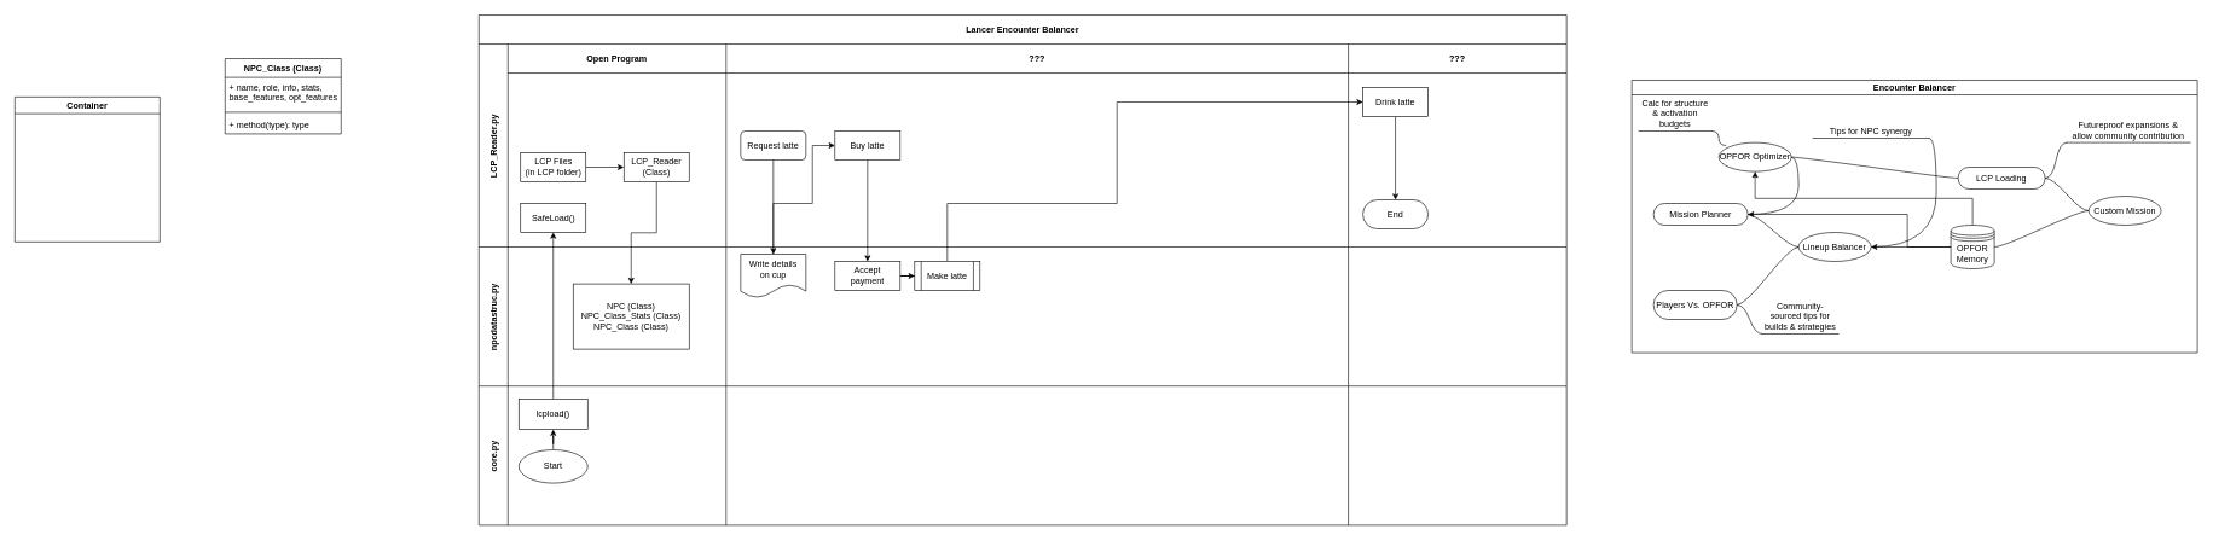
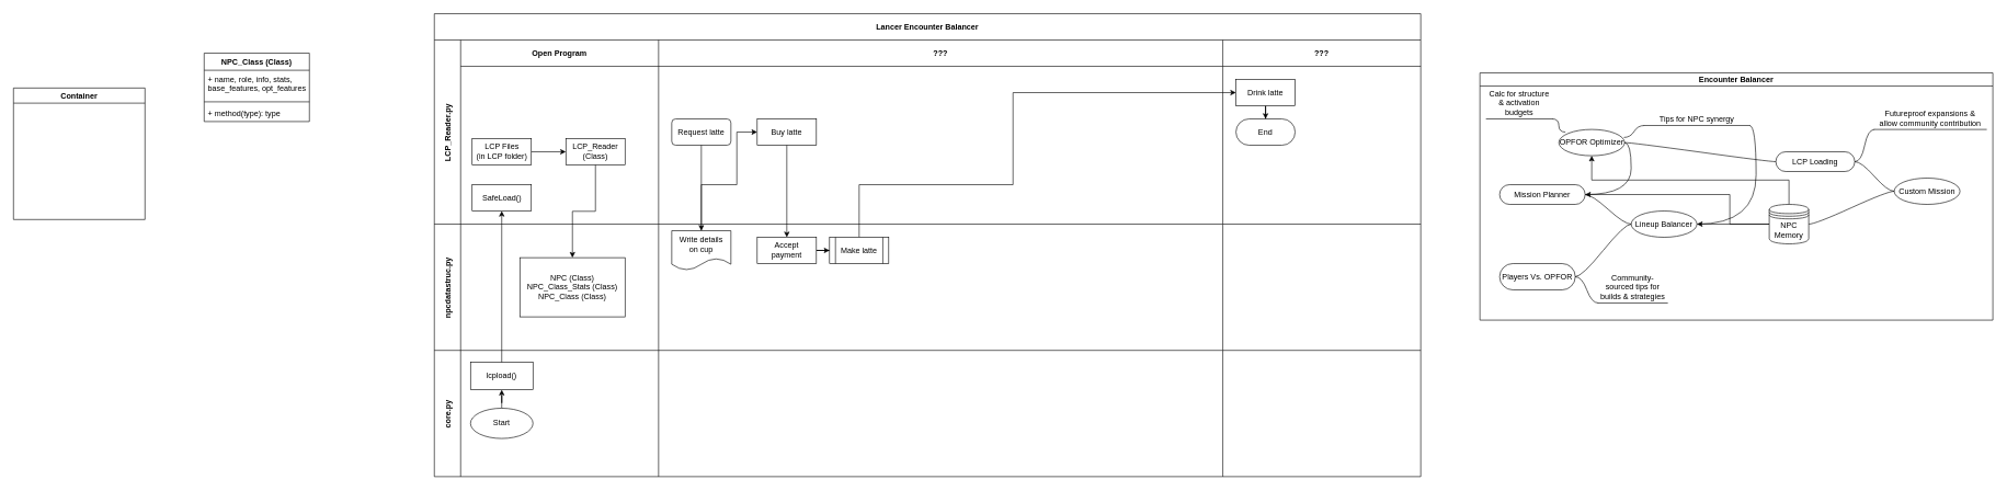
  <mxCell id="0" />
  <mxCell id="1" parent="0" />
  <mxCell id="2" value="Lancer Encounter Balancer" style="shape=table;childLayout=tableLayout;startSize=40;collapsible=0;recursiveResize=0;expand=0;fillColor=none;fontStyle=1;movable=1;resizable=1;rotatable=1;deletable=1;editable=1;locked=0;connectable=1;swimlaneLine=1;" parent="1" vertex="1"><mxGeometry x="660" y="20" width="1500" height="704" as="geometry" /></mxCell>
  <mxCell id="3" value="LCP_Reader.py" style="shape=tableRow;horizontal=0;swimlaneHead=0;swimlaneBody=0;top=0;left=0;bottom=0;right=0;fillColor=none;points=[[0,0.5],[1,0.5]];portConstraint=eastwest;startSize=40;collapsible=0;recursiveResize=0;expand=0;fontStyle=1;" parent="2" vertex="1"><mxGeometry y="40" width="1500" height="280" as="geometry" /></mxCell>
  <mxCell id="4" value="Open Program" style="swimlane;swimlaneHead=0;swimlaneBody=0;connectable=0;fillColor=none;startSize=40;collapsible=0;recursiveResize=0;expand=0;fontStyle=1;" parent="3" vertex="1"><mxGeometry x="40" width="301" height="280" as="geometry"><mxRectangle width="301" height="280" as="alternateBounds" /></mxGeometry></mxCell>
  <mxCell id="5" value="SafeLoad()" style="rounded=0;whiteSpace=wrap;html=1;" parent="4" vertex="1"><mxGeometry x="17.5" y="220" width="90" height="40" as="geometry" /></mxCell>
  <mxCell id="6" value="" style="edgeStyle=orthogonalEdgeStyle;rounded=0;orthogonalLoop=1;jettySize=auto;html=1;" edge="1" parent="4" source="7" target="8"><mxGeometry relative="1" as="geometry" /></mxCell>
  <mxCell id="7" value="&lt;div&gt;LCP Files&lt;/div&gt;&lt;div&gt;(in LCP folder)&lt;br&gt;&lt;/div&gt;" style="rounded=0;whiteSpace=wrap;html=1;" vertex="1" parent="4"><mxGeometry x="17.5" y="150" width="90" height="40" as="geometry" /></mxCell>
  <mxCell id="8" value="&lt;div&gt;LCP_Reader&lt;/div&gt;&lt;div&gt;(Class)&lt;br&gt;&lt;/div&gt;" style="rounded=0;whiteSpace=wrap;html=1;" vertex="1" parent="4"><mxGeometry x="160" y="150" width="90" height="40" as="geometry" /></mxCell>
  <mxCell id="9" value="???" style="swimlane;swimlaneHead=0;swimlaneBody=0;connectable=0;fillColor=none;startSize=40;collapsible=0;recursiveResize=0;expand=0;fontStyle=1;" parent="3" vertex="1"><mxGeometry x="341" width="858" height="280" as="geometry"><mxRectangle width="858" height="280" as="alternateBounds" /></mxGeometry></mxCell>
  <mxCell id="10" value="Request latte" style="whiteSpace=wrap;html=1;rounded=1;" parent="9" vertex="1"><mxGeometry x="20" y="120" width="90" height="40" as="geometry" /></mxCell>
  <mxCell id="11" value="Buy latte" style="rounded=0;whiteSpace=wrap;html=1;" parent="9" vertex="1"><mxGeometry x="150" y="120" width="90" height="40" as="geometry" /></mxCell>
  <mxCell id="12" value="???" style="swimlane;swimlaneHead=0;swimlaneBody=0;connectable=0;fillColor=none;startSize=40;collapsible=0;recursiveResize=0;expand=0;fontStyle=1;" parent="3" vertex="1"><mxGeometry x="1199" width="301" height="280" as="geometry"><mxRectangle width="301" height="280" as="alternateBounds" /></mxGeometry></mxCell>
  <mxCell id="13" style="edgeStyle=orthogonalEdgeStyle;rounded=0;orthogonalLoop=1;jettySize=auto;html=1;" parent="12" source="14" target="15" edge="1"><mxGeometry relative="1" as="geometry" /></mxCell>
  <mxCell id="14" value="Drink latte" style="rounded=0;whiteSpace=wrap;html=1;" parent="12" vertex="1"><mxGeometry x="20" y="60" width="90" height="40" as="geometry" /></mxCell>
- <mxCell id="15" value="End" style="rounded=1;whiteSpace=wrap;html=1;arcSize=50;" parent="12" vertex="1"><mxGeometry x="20" y="215" width="90" height="40" as="geometry" /></mxCell>
+ <mxCell id="15" value="End" style="rounded=1;whiteSpace=wrap;html=1;arcSize=50;" parent="12" vertex="1"><mxGeometry x="20" y="120" width="90" height="40" as="geometry" /></mxCell>
  <mxCell id="16" value="" style="edgeStyle=orthogonalEdgeStyle;rounded=0;orthogonalLoop=1;jettySize=auto;html=1;" parent="2" source="10" target="26" edge="1"><mxGeometry relative="1" as="geometry" /></mxCell>
  <mxCell id="17" value="" style="edgeStyle=orthogonalEdgeStyle;rounded=0;orthogonalLoop=1;jettySize=auto;html=1;" parent="2" source="26" target="11" edge="1"><mxGeometry relative="1" as="geometry"><Array as="points"><mxPoint x="406" y="260" /><mxPoint x="460" y="260" /><mxPoint x="460" y="180" /></Array></mxGeometry></mxCell>
  <mxCell id="18" value="" style="edgeStyle=orthogonalEdgeStyle;rounded=0;orthogonalLoop=1;jettySize=auto;html=1;" parent="2" source="11" target="25" edge="1"><mxGeometry relative="1" as="geometry" /></mxCell>
  <mxCell id="19" style="edgeStyle=orthogonalEdgeStyle;rounded=0;orthogonalLoop=1;jettySize=auto;html=1;" parent="2" source="27" target="14" edge="1"><mxGeometry relative="1" as="geometry"><Array as="points"><mxPoint x="646" y="260" /><mxPoint x="880" y="260" /><mxPoint x="880" y="120" /></Array></mxGeometry></mxCell>
  <mxCell id="20" value="npcdatastruc.py" style="shape=tableRow;horizontal=0;swimlaneHead=0;swimlaneBody=0;top=0;left=0;bottom=0;right=0;fillColor=none;points=[[0,0.5],[1,0.5]];portConstraint=eastwest;startSize=40;collapsible=0;recursiveResize=0;expand=0;fontStyle=1;" parent="2" vertex="1"><mxGeometry y="320" width="1500" height="192" as="geometry" /></mxCell>
  <mxCell id="21" value="" style="swimlane;swimlaneHead=0;swimlaneBody=0;connectable=0;fillColor=none;startSize=0;collapsible=0;recursiveResize=0;expand=0;fontStyle=1;" parent="20" vertex="1"><mxGeometry x="40" width="301" height="192" as="geometry"><mxRectangle width="301" height="192" as="alternateBounds" /></mxGeometry></mxCell>
  <mxCell id="22" value="&lt;div&gt;NPC (Class)&lt;/div&gt;&lt;div&gt;NPC_Class_Stats (Class)&lt;/div&gt;&lt;div&gt;NPC_Class (Class)&lt;br&gt;&lt;/div&gt;" style="rounded=0;whiteSpace=wrap;html=1;" vertex="1" parent="21"><mxGeometry x="90" y="51" width="160" height="90" as="geometry" /></mxCell>
  <mxCell id="23" value="" style="swimlane;swimlaneHead=0;swimlaneBody=0;connectable=0;fillColor=none;startSize=0;collapsible=0;recursiveResize=0;expand=0;fontStyle=1;strokeColor=default;" parent="20" vertex="1"><mxGeometry x="341" width="858" height="192" as="geometry"><mxRectangle width="858" height="192" as="alternateBounds" /></mxGeometry></mxCell>
  <mxCell id="24" value="" style="edgeStyle=orthogonalEdgeStyle;rounded=0;orthogonalLoop=1;jettySize=auto;html=1;" parent="23" source="25" target="27" edge="1"><mxGeometry relative="1" as="geometry" /></mxCell>
  <mxCell id="25" value="Accept&lt;br&gt;payment" style="rounded=0;whiteSpace=wrap;html=1;" parent="23" vertex="1"><mxGeometry x="150" y="20" width="90" height="40" as="geometry" /></mxCell>
  <mxCell id="26" value="Write details&lt;br&gt;on cup" style="shape=document;whiteSpace=wrap;html=1;boundedLbl=1;" parent="23" vertex="1"><mxGeometry x="20" y="10" width="90" height="60" as="geometry" /></mxCell>
  <mxCell id="27" value="Make latte" style="shape=process;whiteSpace=wrap;html=1;backgroundOutline=1;" parent="23" vertex="1"><mxGeometry x="260" y="20" width="90" height="40" as="geometry" /></mxCell>
  <mxCell id="28" value="" style="swimlane;swimlaneHead=0;swimlaneBody=0;connectable=0;fillColor=none;startSize=0;collapsible=0;recursiveResize=0;expand=0;fontStyle=1;" parent="20" vertex="1"><mxGeometry x="1199" width="301" height="192" as="geometry"><mxRectangle width="301" height="192" as="alternateBounds" /></mxGeometry></mxCell>
  <mxCell id="29" value="core.py" style="shape=tableRow;horizontal=0;swimlaneHead=0;swimlaneBody=0;top=0;left=0;bottom=0;right=0;fillColor=none;points=[[0,0.5],[1,0.5]];portConstraint=eastwest;startSize=40;collapsible=0;recursiveResize=0;expand=0;fontStyle=1;" vertex="1" parent="2"><mxGeometry y="512" width="1500" height="192" as="geometry" /></mxCell>
  <mxCell id="30" style="swimlane;swimlaneHead=0;swimlaneBody=0;connectable=0;fillColor=none;startSize=0;collapsible=0;recursiveResize=0;expand=0;fontStyle=1;" vertex="1" parent="29"><mxGeometry x="40" width="301" height="192" as="geometry"><mxRectangle width="301" height="192" as="alternateBounds" /></mxGeometry></mxCell>
  <mxCell id="31" value="" style="edgeStyle=orthogonalEdgeStyle;rounded=0;orthogonalLoop=1;jettySize=auto;html=1;entryX=0.5;entryY=1;entryDx=0;entryDy=0;" edge="1" parent="30" source="32" target="33"><mxGeometry relative="1" as="geometry" /></mxCell>
  <mxCell id="32" value="Start" style="ellipse;whiteSpace=wrap;html=1;strokeColor=default;" vertex="1" parent="30"><mxGeometry x="15" y="88" width="95" height="46" as="geometry" /></mxCell>
  <mxCell id="33" value="lcpload()" style="rounded=0;whiteSpace=wrap;html=1;strokeColor=default;" vertex="1" parent="30"><mxGeometry x="15" y="18" width="95" height="42" as="geometry" /></mxCell>
  <mxCell id="34" style="swimlane;swimlaneHead=0;swimlaneBody=0;connectable=0;fillColor=none;startSize=0;collapsible=0;recursiveResize=0;expand=0;fontStyle=1;strokeColor=default;" vertex="1" parent="29"><mxGeometry x="341" width="858" height="192" as="geometry"><mxRectangle width="858" height="192" as="alternateBounds" /></mxGeometry></mxCell>
  <mxCell id="35" style="swimlane;swimlaneHead=0;swimlaneBody=0;connectable=0;fillColor=none;startSize=0;collapsible=0;recursiveResize=0;expand=0;fontStyle=1;" vertex="1" parent="29"><mxGeometry x="1199" width="301" height="192" as="geometry"><mxRectangle width="301" height="192" as="alternateBounds" /></mxGeometry></mxCell>
  <mxCell id="36" value="" style="edgeStyle=orthogonalEdgeStyle;rounded=0;orthogonalLoop=1;jettySize=auto;html=1;entryX=0.5;entryY=1;entryDx=0;entryDy=0;" edge="1" parent="2" source="33" target="5"><mxGeometry relative="1" as="geometry"><mxPoint x="102.5" y="459" as="targetPoint" /></mxGeometry></mxCell>
  <mxCell id="37" value="" style="edgeStyle=orthogonalEdgeStyle;rounded=0;orthogonalLoop=1;jettySize=auto;html=1;" edge="1" parent="2" source="8" target="22"><mxGeometry relative="1" as="geometry" /></mxCell>
  <mxCell id="38" value="Container" style="swimlane;strokeColor=default;" vertex="1" parent="1"><mxGeometry x="20" y="133" width="200" height="200" as="geometry" /></mxCell>
  <mxCell id="39" value="NPC_Class (Class)" style="swimlane;fontStyle=1;align=center;verticalAlign=top;childLayout=stackLayout;horizontal=1;startSize=26;horizontalStack=0;resizeParent=1;resizeParentMax=0;resizeLast=0;collapsible=1;marginBottom=0;strokeColor=default;" vertex="1" parent="1"><mxGeometry x="310" y="80" width="160" height="104" as="geometry"><mxRectangle x="-750" y="130" width="150" height="30" as="alternateBounds" /></mxGeometry></mxCell>
  <mxCell id="40" value="+ name, role, info, stats,&#10;base_features, opt_features" style="text;strokeColor=none;fillColor=none;align=left;verticalAlign=top;spacingLeft=4;spacingRight=4;overflow=hidden;rotatable=0;points=[[0,0.5],[1,0.5]];portConstraint=eastwest;" vertex="1" parent="39"><mxGeometry y="26" width="160" height="44" as="geometry" /></mxCell>
  <mxCell id="41" value="" style="line;strokeWidth=1;fillColor=none;align=left;verticalAlign=middle;spacingTop=-1;spacingLeft=3;spacingRight=3;rotatable=0;labelPosition=right;points=[];portConstraint=eastwest;strokeColor=inherit;" vertex="1" parent="39"><mxGeometry y="70" width="160" height="8" as="geometry" /></mxCell>
  <mxCell id="42" value="+ method(type): type" style="text;strokeColor=none;fillColor=none;align=left;verticalAlign=top;spacingLeft=4;spacingRight=4;overflow=hidden;rotatable=0;points=[[0,0.5],[1,0.5]];portConstraint=eastwest;" vertex="1" parent="39"><mxGeometry y="78" width="160" height="26" as="geometry" /></mxCell>
  <mxCell id="43" value="Encounter Balancer" style="swimlane;startSize=20;horizontal=1;containerType=tree;strokeColor=default;" vertex="1" parent="1"><mxGeometry x="2250" y="110" width="780" height="376" as="geometry" /></mxCell>
  <mxCell id="44" style="edgeStyle=entityRelationEdgeStyle;rounded=0;orthogonalLoop=1;jettySize=auto;html=1;startArrow=none;endArrow=none;segment=10;curved=1;sourcePerimeterSpacing=0;targetPerimeterSpacing=0;" edge="1" parent="43" source="45" target="68"><mxGeometry relative="1" as="geometry" /></mxCell>
  <mxCell id="45" value="Custom Mission" style="ellipse;whiteSpace=wrap;html=1;align=center;treeFolding=1;treeMoving=1;newEdgeStyle={&quot;edgeStyle&quot;:&quot;entityRelationEdgeStyle&quot;,&quot;startArrow&quot;:&quot;none&quot;,&quot;endArrow&quot;:&quot;none&quot;,&quot;segment&quot;:10,&quot;curved&quot;:1,&quot;sourcePerimeterSpacing&quot;:0,&quot;targetPerimeterSpacing&quot;:0};strokeColor=default;" vertex="1" parent="43"><mxGeometry x="630" y="160" width="100" height="40" as="geometry" /></mxCell>
  <mxCell id="46" value="LCP Loading" style="whiteSpace=wrap;html=1;rounded=1;arcSize=50;align=center;verticalAlign=middle;strokeWidth=1;autosize=1;spacing=4;treeFolding=1;treeMoving=1;newEdgeStyle={&quot;edgeStyle&quot;:&quot;entityRelationEdgeStyle&quot;,&quot;startArrow&quot;:&quot;none&quot;,&quot;endArrow&quot;:&quot;none&quot;,&quot;segment&quot;:10,&quot;curved&quot;:1,&quot;sourcePerimeterSpacing&quot;:0,&quot;targetPerimeterSpacing&quot;:0};strokeColor=default;" vertex="1" parent="43"><mxGeometry x="450" y="120" width="120" height="30" as="geometry" /></mxCell>
  <mxCell id="47" value="" style="edgeStyle=entityRelationEdgeStyle;startArrow=none;endArrow=none;segment=10;curved=1;sourcePerimeterSpacing=0;targetPerimeterSpacing=0;rounded=0;" edge="1" target="46" parent="43" source="45"><mxGeometry relative="1" as="geometry"><mxPoint x="510" y="35" as="sourcePoint" /></mxGeometry></mxCell>
  <mxCell id="48" style="edgeStyle=entityRelationEdgeStyle;rounded=0;orthogonalLoop=1;jettySize=auto;html=1;startArrow=none;endArrow=none;segment=10;curved=1;sourcePerimeterSpacing=0;targetPerimeterSpacing=0;exitX=1;exitY=0.5;exitDx=0;exitDy=0;" edge="1" parent="43" source="49" target="46"><mxGeometry relative="1" as="geometry" /></mxCell>
  <mxCell id="49" value="OPFOR Optimizer" style="ellipse;whiteSpace=wrap;html=1;align=center;newEdgeStyle={&quot;edgeStyle&quot;:&quot;entityRelationEdgeStyle&quot;,&quot;startArrow&quot;:&quot;none&quot;,&quot;endArrow&quot;:&quot;none&quot;,&quot;segment&quot;:10,&quot;curved&quot;:1,&quot;sourcePerimeterSpacing&quot;:0,&quot;targetPerimeterSpacing&quot;:0};treeFolding=1;treeMoving=1;strokeColor=default;" vertex="1" parent="43"><mxGeometry x="120" y="86" width="100" height="40" as="geometry" /></mxCell>
  <mxCell id="50" style="edgeStyle=entityRelationEdgeStyle;rounded=0;orthogonalLoop=1;jettySize=auto;html=1;startArrow=none;endArrow=none;segment=10;curved=1;sourcePerimeterSpacing=0;targetPerimeterSpacing=0;exitX=1;exitY=0.5;exitDx=0;exitDy=0;" edge="1" parent="43" source="51" target="52"><mxGeometry relative="1" as="geometry" /></mxCell>
  <mxCell id="51" value="Lineup Balancer" style="ellipse;whiteSpace=wrap;html=1;align=center;newEdgeStyle={&quot;edgeStyle&quot;:&quot;entityRelationEdgeStyle&quot;,&quot;startArrow&quot;:&quot;none&quot;,&quot;endArrow&quot;:&quot;none&quot;,&quot;segment&quot;:10,&quot;curved&quot;:1,&quot;sourcePerimeterSpacing&quot;:0,&quot;targetPerimeterSpacing&quot;:0};treeFolding=1;treeMoving=1;strokeColor=default;" vertex="1" parent="43"><mxGeometry x="230" y="210" width="100" height="40" as="geometry" /></mxCell>
  <mxCell id="52" value="&lt;div&gt;Tips for NPC synergy&lt;/div&gt;" style="whiteSpace=wrap;html=1;shape=partialRectangle;top=0;left=0;bottom=1;right=0;points=[[0,1],[1,1]];fillColor=none;align=center;verticalAlign=bottom;routingCenterY=0.5;snapToPoint=1;recursiveResize=0;autosize=1;treeFolding=1;treeMoving=1;newEdgeStyle={&quot;edgeStyle&quot;:&quot;entityRelationEdgeStyle&quot;,&quot;startArrow&quot;:&quot;none&quot;,&quot;endArrow&quot;:&quot;none&quot;,&quot;segment&quot;:10,&quot;curved&quot;:1,&quot;sourcePerimeterSpacing&quot;:0,&quot;targetPerimeterSpacing&quot;:0};strokeColor=default;" vertex="1" parent="43"><mxGeometry x="250" y="50" width="160" height="30" as="geometry" /></mxCell>
+ <mxCell id="53" value="" style="edgeStyle=entityRelationEdgeStyle;startArrow=none;endArrow=none;segment=10;curved=1;sourcePerimeterSpacing=0;targetPerimeterSpacing=0;rounded=0;exitX=0.989;exitY=0.304;exitDx=0;exitDy=0;exitPerimeter=0;" edge="1" target="52" parent="43" source="49"><mxGeometry relative="1" as="geometry"><mxPoint x="300" y="170" as="sourcePoint" /></mxGeometry></mxCell>
  <mxCell id="54" value="Calc for structure &amp;amp; activation budgets" style="whiteSpace=wrap;html=1;shape=partialRectangle;top=0;left=0;bottom=1;right=0;points=[[0,1],[1,1]];fillColor=none;align=center;verticalAlign=bottom;routingCenterY=0.5;snapToPoint=1;recursiveResize=0;autosize=1;treeFolding=1;treeMoving=1;newEdgeStyle={&quot;edgeStyle&quot;:&quot;entityRelationEdgeStyle&quot;,&quot;startArrow&quot;:&quot;none&quot;,&quot;endArrow&quot;:&quot;none&quot;,&quot;segment&quot;:10,&quot;curved&quot;:1,&quot;sourcePerimeterSpacing&quot;:0,&quot;targetPerimeterSpacing&quot;:0};strokeColor=default;" vertex="1" parent="43"><mxGeometry x="10" y="40" width="100" height="30" as="geometry" /></mxCell>
  <mxCell id="55" value="" style="edgeStyle=entityRelationEdgeStyle;startArrow=none;endArrow=none;segment=10;curved=1;sourcePerimeterSpacing=0;targetPerimeterSpacing=0;rounded=0;exitX=0.1;exitY=0.1;exitDx=0;exitDy=0;exitPerimeter=0;" edge="1" target="54" parent="43" source="49"><mxGeometry relative="1" as="geometry"><mxPoint x="250" y="190" as="sourcePoint" /></mxGeometry></mxCell>
  <mxCell id="56" value="Players Vs. OPFOR" style="whiteSpace=wrap;html=1;rounded=1;arcSize=50;align=center;verticalAlign=middle;strokeWidth=1;autosize=1;spacing=4;treeFolding=1;treeMoving=1;newEdgeStyle={&quot;edgeStyle&quot;:&quot;entityRelationEdgeStyle&quot;,&quot;startArrow&quot;:&quot;none&quot;,&quot;endArrow&quot;:&quot;none&quot;,&quot;segment&quot;:10,&quot;curved&quot;:1,&quot;sourcePerimeterSpacing&quot;:0,&quot;targetPerimeterSpacing&quot;:0};strokeColor=default;" vertex="1" parent="43"><mxGeometry x="30" y="290" width="115" height="40" as="geometry" /></mxCell>
  <mxCell id="57" value="" style="edgeStyle=entityRelationEdgeStyle;startArrow=none;endArrow=none;segment=10;curved=1;sourcePerimeterSpacing=0;targetPerimeterSpacing=0;rounded=0;exitX=0;exitY=0.5;exitDx=0;exitDy=0;" edge="1" target="56" parent="43" source="51"><mxGeometry relative="1" as="geometry"><mxPoint x="150" y="200" as="sourcePoint" /></mxGeometry></mxCell>
  <mxCell id="58" value="Futureproof expansions &amp;amp; allow community contribution" style="whiteSpace=wrap;html=1;shape=partialRectangle;top=0;left=0;bottom=1;right=0;points=[[0,1],[1,1]];fillColor=none;align=center;verticalAlign=bottom;routingCenterY=0.5;snapToPoint=1;recursiveResize=0;autosize=1;treeFolding=1;treeMoving=1;newEdgeStyle={&quot;edgeStyle&quot;:&quot;entityRelationEdgeStyle&quot;,&quot;startArrow&quot;:&quot;none&quot;,&quot;endArrow&quot;:&quot;none&quot;,&quot;segment&quot;:10,&quot;curved&quot;:1,&quot;sourcePerimeterSpacing&quot;:0,&quot;targetPerimeterSpacing&quot;:0};strokeColor=default;" vertex="1" parent="43"><mxGeometry x="600" y="56" width="170" height="30" as="geometry" /></mxCell>
  <mxCell id="59" value="" style="edgeStyle=entityRelationEdgeStyle;startArrow=none;endArrow=none;segment=10;curved=1;sourcePerimeterSpacing=0;targetPerimeterSpacing=0;rounded=0;" edge="1" target="58" parent="43" source="46"><mxGeometry relative="1" as="geometry"><mxPoint x="370" y="210" as="sourcePoint" /></mxGeometry></mxCell>
  <mxCell id="60" value="Community-sourced tips for builds &amp;amp; strategies" style="whiteSpace=wrap;html=1;shape=partialRectangle;top=0;left=0;bottom=1;right=0;points=[[0,1],[1,1]];fillColor=none;align=center;verticalAlign=bottom;routingCenterY=0.5;snapToPoint=1;recursiveResize=0;autosize=1;treeFolding=1;treeMoving=1;newEdgeStyle={&quot;edgeStyle&quot;:&quot;entityRelationEdgeStyle&quot;,&quot;startArrow&quot;:&quot;none&quot;,&quot;endArrow&quot;:&quot;none&quot;,&quot;segment&quot;:10,&quot;curved&quot;:1,&quot;sourcePerimeterSpacing&quot;:0,&quot;targetPerimeterSpacing&quot;:0};strokeColor=default;" vertex="1" parent="43"><mxGeometry x="180" y="320" width="105" height="30" as="geometry" /></mxCell>
  <mxCell id="61" value="" style="edgeStyle=entityRelationEdgeStyle;startArrow=none;endArrow=none;segment=10;curved=1;sourcePerimeterSpacing=0;targetPerimeterSpacing=0;rounded=0;" edge="1" target="60" parent="43" source="56"><mxGeometry relative="1" as="geometry"><mxPoint x="145" y="370" as="sourcePoint" /></mxGeometry></mxCell>
  <mxCell id="62" style="edgeStyle=entityRelationEdgeStyle;rounded=0;orthogonalLoop=1;jettySize=auto;html=1;startArrow=none;endArrow=none;segment=10;curved=1;sourcePerimeterSpacing=0;targetPerimeterSpacing=0;exitX=1;exitY=0.5;exitDx=0;exitDy=0;" edge="1" parent="43" source="63" target="51"><mxGeometry relative="1" as="geometry" /></mxCell>
  <mxCell id="63" value="&lt;div&gt;Mission Planner&lt;/div&gt;" style="whiteSpace=wrap;html=1;rounded=1;arcSize=50;align=center;verticalAlign=middle;strokeWidth=1;autosize=1;spacing=4;treeFolding=1;treeMoving=1;newEdgeStyle={&quot;edgeStyle&quot;:&quot;entityRelationEdgeStyle&quot;,&quot;startArrow&quot;:&quot;none&quot;,&quot;endArrow&quot;:&quot;none&quot;,&quot;segment&quot;:10,&quot;curved&quot;:1,&quot;sourcePerimeterSpacing&quot;:0,&quot;targetPerimeterSpacing&quot;:0};strokeColor=default;" vertex="1" parent="43"><mxGeometry x="30" y="170" width="130" height="30" as="geometry" /></mxCell>
  <mxCell id="64" value="" style="edgeStyle=entityRelationEdgeStyle;startArrow=none;endArrow=none;segment=10;curved=1;sourcePerimeterSpacing=0;targetPerimeterSpacing=0;rounded=0;" edge="1" target="63" parent="43" source="49"><mxGeometry relative="1" as="geometry"><mxPoint x="170" y="200" as="sourcePoint" /></mxGeometry></mxCell>
  <mxCell id="65" style="edgeStyle=orthogonalEdgeStyle;rounded=0;orthogonalLoop=1;jettySize=auto;html=1;exitX=0;exitY=0.5;exitDx=0;exitDy=0;" edge="1" parent="43" source="68" target="51"><mxGeometry relative="1" as="geometry" /></mxCell>
  <mxCell id="66" style="edgeStyle=orthogonalEdgeStyle;rounded=0;orthogonalLoop=1;jettySize=auto;html=1;exitX=0;exitY=0.5;exitDx=0;exitDy=0;" edge="1" parent="43" source="68" target="63"><mxGeometry relative="1" as="geometry"><Array as="points"><mxPoint x="380" y="230" /><mxPoint x="380" y="185" /></Array></mxGeometry></mxCell>
  <mxCell id="67" style="edgeStyle=orthogonalEdgeStyle;rounded=0;orthogonalLoop=1;jettySize=auto;html=1;exitX=0.5;exitY=0;exitDx=0;exitDy=0;" edge="1" parent="43" source="68" target="49"><mxGeometry relative="1" as="geometry" /></mxCell>
- <mxCell id="68" value="OPFOR Memory" style="shape=datastore;whiteSpace=wrap;html=1;strokeColor=default;" vertex="1" parent="43"><mxGeometry x="440" y="200" width="60" height="60" as="geometry" /></mxCell>
+ <mxCell id="68" value="NPC Memory" style="shape=datastore;whiteSpace=wrap;html=1;strokeColor=default;" vertex="1" parent="43"><mxGeometry x="440" y="200" width="60" height="60" as="geometry" /></mxCell>
